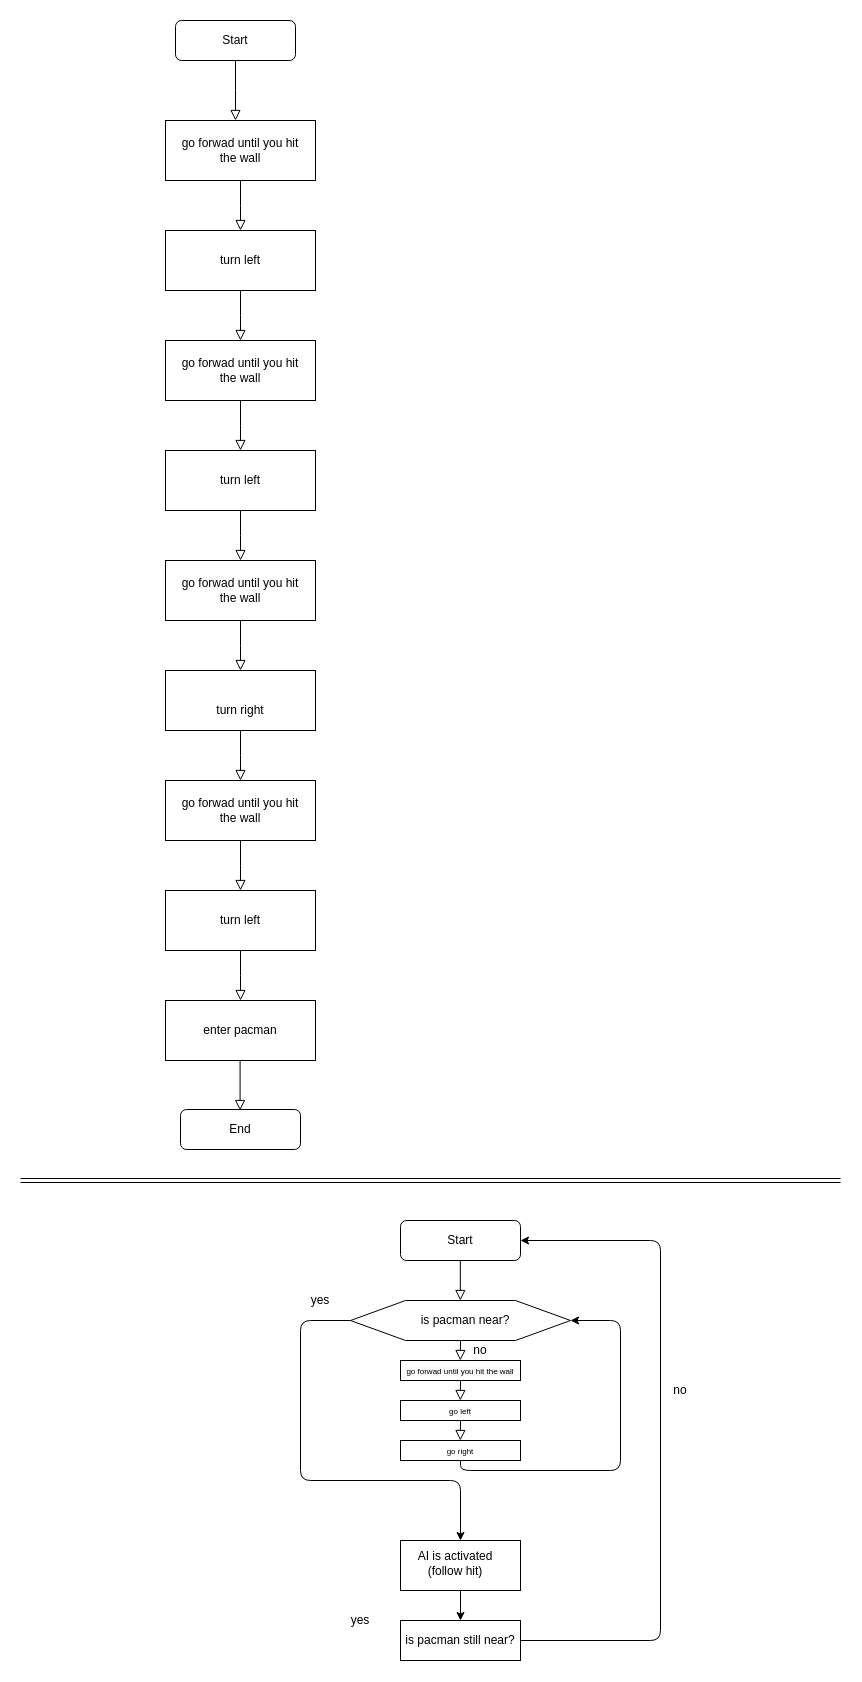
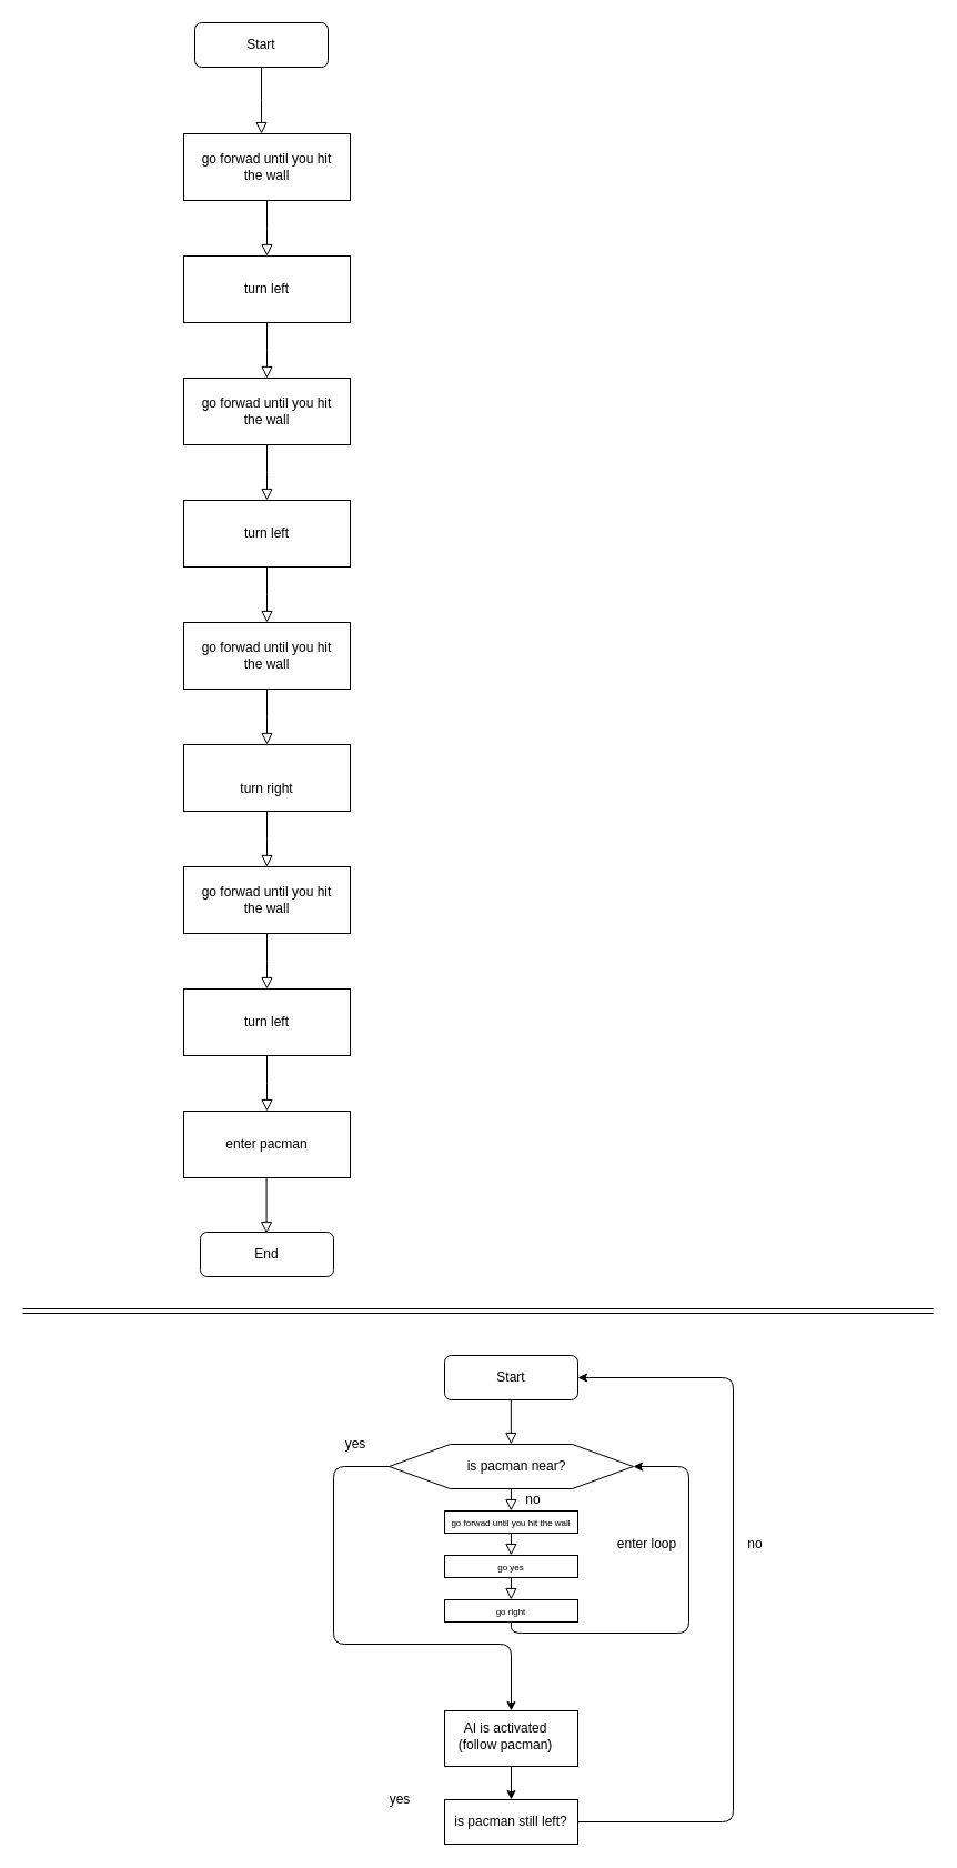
  <mxCell id="0" />
  <mxCell id="1" parent="0" />
  <mxCell id="2" value="" style="rounded=0;html=1;jettySize=auto;orthogonalLoop=1;fontSize=11;endArrow=block;endFill=0;endSize=8;strokeWidth=1;shadow=0;labelBackgroundColor=none;edgeStyle=orthogonalEdgeStyle;entryX=0.5;entryY=0;entryDx=0;entryDy=0;" parent="1" source="3" edge="1"><mxGeometry relative="1" as="geometry"><mxPoint x="235" y="120" as="targetPoint" /></mxGeometry></mxCell>
  <mxCell id="3" value="Start" style="rounded=1;whiteSpace=wrap;html=1;fontSize=12;glass=0;strokeWidth=1;shadow=0;" parent="1" vertex="1"><mxGeometry x="175" y="20" width="120" height="40" as="geometry" /></mxCell>
  <mxCell id="4" value="" style="rounded=0;html=1;jettySize=auto;orthogonalLoop=1;fontSize=11;endArrow=block;endFill=0;endSize=8;strokeWidth=1;shadow=0;labelBackgroundColor=none;edgeStyle=orthogonalEdgeStyle;exitX=0.5;exitY=1;exitDx=0;exitDy=0;" parent="1" source="5" edge="1"><mxGeometry y="40" relative="1" as="geometry"><mxPoint as="offset" /><mxPoint x="240" y="190" as="sourcePoint" /><mxPoint x="240" y="230" as="targetPoint" /></mxGeometry></mxCell>
  <mxCell id="5" value="" style="rounded=0;whiteSpace=wrap;html=1;" vertex="1" parent="1"><mxGeometry x="165" y="120" width="150" height="60" as="geometry" /></mxCell>
  <mxCell id="6" value="go forwad until you hit the wall" style="text;html=1;strokeColor=none;fillColor=none;align=center;verticalAlign=middle;whiteSpace=wrap;rounded=0;" vertex="1" parent="1"><mxGeometry x="175" y="140" width="130" height="20" as="geometry" /></mxCell>
  <mxCell id="7" value="" style="rounded=0;html=1;jettySize=auto;orthogonalLoop=1;fontSize=11;endArrow=block;endFill=0;endSize=8;strokeWidth=1;shadow=0;labelBackgroundColor=none;edgeStyle=orthogonalEdgeStyle;exitX=0.5;exitY=1;exitDx=0;exitDy=0;" edge="1" parent="1" source="8"><mxGeometry y="40" relative="1" as="geometry"><mxPoint as="offset" /><mxPoint x="240" y="300" as="sourcePoint" /><mxPoint x="240" y="340" as="targetPoint" /></mxGeometry></mxCell>
  <mxCell id="8" value="" style="rounded=0;whiteSpace=wrap;html=1;" vertex="1" parent="1"><mxGeometry x="165" y="230" width="150" height="60" as="geometry" /></mxCell>
  <mxCell id="9" value="turn left" style="text;html=1;strokeColor=none;fillColor=none;align=center;verticalAlign=middle;whiteSpace=wrap;rounded=0;" vertex="1" parent="1"><mxGeometry x="175" y="250" width="130" height="20" as="geometry" /></mxCell>
  <mxCell id="10" value="" style="rounded=0;html=1;jettySize=auto;orthogonalLoop=1;fontSize=11;endArrow=block;endFill=0;endSize=8;strokeWidth=1;shadow=0;labelBackgroundColor=none;edgeStyle=orthogonalEdgeStyle;exitX=0.5;exitY=1;exitDx=0;exitDy=0;" edge="1" parent="1" source="11"><mxGeometry y="40" relative="1" as="geometry"><mxPoint as="offset" /><mxPoint x="240" y="410" as="sourcePoint" /><mxPoint x="240" y="450" as="targetPoint" /></mxGeometry></mxCell>
  <mxCell id="11" value="" style="rounded=0;whiteSpace=wrap;html=1;" vertex="1" parent="1"><mxGeometry x="165" y="340" width="150" height="60" as="geometry" /></mxCell>
  <mxCell id="12" value="go forwad until you hit the wall" style="text;html=1;strokeColor=none;fillColor=none;align=center;verticalAlign=middle;whiteSpace=wrap;rounded=0;" vertex="1" parent="1"><mxGeometry x="175" y="360" width="130" height="20" as="geometry" /></mxCell>
  <mxCell id="13" value="" style="rounded=0;html=1;jettySize=auto;orthogonalLoop=1;fontSize=11;endArrow=block;endFill=0;endSize=8;strokeWidth=1;shadow=0;labelBackgroundColor=none;edgeStyle=orthogonalEdgeStyle;exitX=0.5;exitY=1;exitDx=0;exitDy=0;" edge="1" parent="1" source="14"><mxGeometry y="40" relative="1" as="geometry"><mxPoint as="offset" /><mxPoint x="240" y="520" as="sourcePoint" /><mxPoint x="240" y="560" as="targetPoint" /></mxGeometry></mxCell>
  <mxCell id="14" value="" style="rounded=0;whiteSpace=wrap;html=1;" vertex="1" parent="1"><mxGeometry x="165" y="450" width="150" height="60" as="geometry" /></mxCell>
  <mxCell id="15" value="turn left" style="text;html=1;strokeColor=none;fillColor=none;align=center;verticalAlign=middle;whiteSpace=wrap;rounded=0;" vertex="1" parent="1"><mxGeometry x="175" y="470" width="130" height="20" as="geometry" /></mxCell>
  <mxCell id="16" value="" style="rounded=0;html=1;jettySize=auto;orthogonalLoop=1;fontSize=11;endArrow=block;endFill=0;endSize=8;strokeWidth=1;shadow=0;labelBackgroundColor=none;edgeStyle=orthogonalEdgeStyle;exitX=0.5;exitY=1;exitDx=0;exitDy=0;" edge="1" parent="1" source="17"><mxGeometry y="40" relative="1" as="geometry"><mxPoint as="offset" /><mxPoint x="240" y="630" as="sourcePoint" /><mxPoint x="240" y="670" as="targetPoint" /></mxGeometry></mxCell>
  <mxCell id="17" value="" style="rounded=0;whiteSpace=wrap;html=1;" vertex="1" parent="1"><mxGeometry x="165" y="560" width="150" height="60" as="geometry" /></mxCell>
  <mxCell id="18" value="go forwad until you hit the wall" style="text;html=1;strokeColor=none;fillColor=none;align=center;verticalAlign=middle;whiteSpace=wrap;rounded=0;" vertex="1" parent="1"><mxGeometry x="175" y="580" width="130" height="20" as="geometry" /></mxCell>
  <mxCell id="19" value="" style="rounded=0;html=1;jettySize=auto;orthogonalLoop=1;fontSize=11;endArrow=block;endFill=0;endSize=8;strokeWidth=1;shadow=0;labelBackgroundColor=none;edgeStyle=orthogonalEdgeStyle;exitX=0.5;exitY=1;exitDx=0;exitDy=0;" edge="1" parent="1" source="20"><mxGeometry y="40" relative="1" as="geometry"><mxPoint as="offset" /><mxPoint x="240" y="740" as="sourcePoint" /><mxPoint x="240" y="780" as="targetPoint" /></mxGeometry></mxCell>
  <mxCell id="20" value="" style="rounded=0;whiteSpace=wrap;html=1;" vertex="1" parent="1"><mxGeometry x="165" y="670" width="150" height="60" as="geometry" /></mxCell>
  <mxCell id="21" value="turn right" style="text;html=1;strokeColor=none;fillColor=none;align=center;verticalAlign=middle;whiteSpace=wrap;rounded=0;" vertex="1" parent="1"><mxGeometry x="175" y="700" width="130" height="20" as="geometry" /></mxCell>
  <mxCell id="22" value="" style="rounded=0;html=1;jettySize=auto;orthogonalLoop=1;fontSize=11;endArrow=block;endFill=0;endSize=8;strokeWidth=1;shadow=0;labelBackgroundColor=none;edgeStyle=orthogonalEdgeStyle;exitX=0.5;exitY=1;exitDx=0;exitDy=0;" edge="1" parent="1" source="23"><mxGeometry y="40" relative="1" as="geometry"><mxPoint as="offset" /><mxPoint x="240" y="850" as="sourcePoint" /><mxPoint x="240" y="890" as="targetPoint" /></mxGeometry></mxCell>
  <mxCell id="23" value="" style="rounded=0;whiteSpace=wrap;html=1;" vertex="1" parent="1"><mxGeometry x="165" y="780" width="150" height="60" as="geometry" /></mxCell>
  <mxCell id="24" value="go forwad until you hit the wall" style="text;html=1;strokeColor=none;fillColor=none;align=center;verticalAlign=middle;whiteSpace=wrap;rounded=0;" vertex="1" parent="1"><mxGeometry x="175" y="800" width="130" height="20" as="geometry" /></mxCell>
  <mxCell id="25" value="" style="rounded=0;html=1;jettySize=auto;orthogonalLoop=1;fontSize=11;endArrow=block;endFill=0;endSize=8;strokeWidth=1;shadow=0;labelBackgroundColor=none;edgeStyle=orthogonalEdgeStyle;exitX=0.5;exitY=1;exitDx=0;exitDy=0;" edge="1" parent="1" source="26"><mxGeometry y="40" relative="1" as="geometry"><mxPoint as="offset" /><mxPoint x="240" y="960" as="sourcePoint" /><mxPoint x="240" y="1000" as="targetPoint" /></mxGeometry></mxCell>
  <mxCell id="26" value="" style="rounded=0;whiteSpace=wrap;html=1;" vertex="1" parent="1"><mxGeometry x="165" y="890" width="150" height="60" as="geometry" /></mxCell>
  <mxCell id="27" value="turn left" style="text;html=1;strokeColor=none;fillColor=none;align=center;verticalAlign=middle;whiteSpace=wrap;rounded=0;" vertex="1" parent="1"><mxGeometry x="175" y="910" width="130" height="20" as="geometry" /></mxCell>
  <mxCell id="28" value="" style="rounded=0;whiteSpace=wrap;html=1;" vertex="1" parent="1"><mxGeometry x="165" y="1000" width="150" height="60" as="geometry" /></mxCell>
  <mxCell id="29" value="enter pacman" style="text;html=1;strokeColor=none;fillColor=none;align=center;verticalAlign=middle;whiteSpace=wrap;rounded=0;" vertex="1" parent="1"><mxGeometry x="175" y="1020" width="130" height="20" as="geometry" /></mxCell>
  <mxCell id="30" value="End" style="rounded=1;whiteSpace=wrap;html=1;fontSize=12;glass=0;strokeWidth=1;shadow=0;" vertex="1" parent="1"><mxGeometry x="180" y="1109" width="120" height="40" as="geometry" /></mxCell>
  <mxCell id="31" value="" style="rounded=0;html=1;jettySize=auto;orthogonalLoop=1;fontSize=11;endArrow=block;endFill=0;endSize=8;strokeWidth=1;shadow=0;labelBackgroundColor=none;edgeStyle=orthogonalEdgeStyle;exitX=0.5;exitY=1;exitDx=0;exitDy=0;" edge="1" parent="1"><mxGeometry y="40" relative="1" as="geometry"><mxPoint as="offset" /><mxPoint x="239.58" y="1060" as="sourcePoint" /><mxPoint x="239.58" y="1110" as="targetPoint" /></mxGeometry></mxCell>
  <mxCell id="32" value="" style="rounded=0;html=1;jettySize=auto;orthogonalLoop=1;fontSize=11;endArrow=block;endFill=0;endSize=8;strokeWidth=1;shadow=0;labelBackgroundColor=none;edgeStyle=orthogonalEdgeStyle;" edge="1" parent="1"><mxGeometry relative="1" as="geometry"><mxPoint x="459.83" y="1300" as="targetPoint" /><mxPoint x="459.83" y="1260" as="sourcePoint" /><Array as="points"><mxPoint x="459.83" y="1260" /><mxPoint x="459.83" y="1260" /></Array></mxGeometry></mxCell>
  <mxCell id="33" value="Start" style="rounded=1;whiteSpace=wrap;html=1;fontSize=12;glass=0;strokeWidth=1;shadow=0;" vertex="1" parent="1"><mxGeometry x="400" y="1220" width="120" height="40" as="geometry" /></mxCell>
  <mxCell id="34" value="" style="shape=link;html=1;" edge="1" parent="1"><mxGeometry width="50" height="50" relative="1" as="geometry"><mxPoint y="1180" as="sourcePoint" x="20" /><mxPoint x="840" y="1180" as="targetPoint" /></mxGeometry></mxCell>
  <mxCell id="35" value="" style="shape=hexagon;perimeter=hexagonPerimeter2;whiteSpace=wrap;html=1;" vertex="1" parent="1"><mxGeometry x="350" y="1300" width="220" height="40" as="geometry" /></mxCell>
  <mxCell id="36" value="is pacman near?" style="text;html=1;strokeColor=none;fillColor=none;align=center;verticalAlign=middle;whiteSpace=wrap;rounded=0;" vertex="1" parent="1"><mxGeometry x="410" y="1310" width="110" height="20" as="geometry" /></mxCell>
  <mxCell id="37" value="" style="endArrow=classic;html=1;exitX=0;exitY=0.5;exitDx=0;exitDy=0;" edge="1" parent="1" source="35"><mxGeometry width="50" height="50" relative="1" as="geometry"><mxPoint x="400" y="1660" as="sourcePoint" /><mxPoint x="460" y="1540" as="targetPoint" /><Array as="points"><mxPoint x="300" y="1320" /><mxPoint x="300" y="1480" /><mxPoint x="460" y="1480" /></Array></mxGeometry></mxCell>
  <mxCell id="38" value="&lt;font style=&quot;font-size: 8px&quot;&gt;&lt;span style=&quot;color: rgb(0 , 0 , 0) ; font-family: &amp;#34;helvetica&amp;#34; ; font-style: normal ; font-weight: 400 ; letter-spacing: normal ; text-align: center ; text-indent: 0px ; text-transform: none ; word-spacing: 0px ; background-color: rgb(248 , 249 , 250) ; float: none ; display: inline&quot;&gt;go forwad until you hit the wall&lt;/span&gt;&lt;br&gt;&lt;/font&gt;" style="rounded=0;whiteSpace=wrap;html=1;" vertex="1" parent="1"><mxGeometry x="400" y="1360" width="120" height="20" as="geometry" /></mxCell>
  <mxCell id="39" value="" style="rounded=0;html=1;jettySize=auto;orthogonalLoop=1;fontSize=11;endArrow=block;endFill=0;endSize=8;strokeWidth=1;shadow=0;labelBackgroundColor=none;edgeStyle=orthogonalEdgeStyle;" edge="1" parent="1"><mxGeometry relative="1" as="geometry"><mxPoint x="459.8" y="1360" as="targetPoint" /><mxPoint x="460" y="1340" as="sourcePoint" /><Array as="points"><mxPoint x="460" y="1340" /></Array></mxGeometry></mxCell>
- <mxCell id="40" value="&lt;font style=&quot;font-size: 8px&quot;&gt;&lt;span style=&quot;color: rgb(0 , 0 , 0) ; font-family: &amp;#34;helvetica&amp;#34; ; font-style: normal ; font-weight: 400 ; letter-spacing: normal ; text-align: center ; text-indent: 0px ; text-transform: none ; word-spacing: 0px ; background-color: rgb(248 , 249 , 250) ; float: none ; display: inline&quot;&gt;go left&lt;/span&gt;&lt;br&gt;&lt;/font&gt;" style="rounded=0;whiteSpace=wrap;html=1;" vertex="1" parent="1"><mxGeometry x="400" y="1400" width="120" height="20" as="geometry" /></mxCell>
+ <mxCell id="40" value="&lt;font style=&quot;font-size: 8px&quot;&gt;&lt;span style=&quot;color: rgb(0 , 0 , 0) ; font-family: &amp;#34;helvetica&amp;#34; ; font-style: normal ; font-weight: 400 ; letter-spacing: normal ; text-align: center ; text-indent: 0px ; text-transform: none ; word-spacing: 0px ; background-color: rgb(248 , 249 , 250) ; float: none ; display: inline&quot;&gt;go yes&lt;/span&gt;&lt;br&gt;&lt;/font&gt;" style="rounded=0;whiteSpace=wrap;html=1;" vertex="1" parent="1"><mxGeometry x="400" y="1400" width="120" height="20" as="geometry" /></mxCell>
  <mxCell id="41" value="" style="rounded=0;html=1;jettySize=auto;orthogonalLoop=1;fontSize=11;endArrow=block;endFill=0;endSize=8;strokeWidth=1;shadow=0;labelBackgroundColor=none;edgeStyle=orthogonalEdgeStyle;" edge="1" parent="1"><mxGeometry relative="1" as="geometry"><mxPoint x="459.8" y="1400" as="targetPoint" /><mxPoint x="460" y="1380" as="sourcePoint" /><Array as="points"><mxPoint x="460" y="1380" /></Array></mxGeometry></mxCell>
  <mxCell id="42" value="&lt;font style=&quot;font-size: 8px&quot;&gt;go right&lt;/font&gt;" style="rounded=0;whiteSpace=wrap;html=1;" vertex="1" parent="1"><mxGeometry x="400" y="1440" width="120" height="20" as="geometry" /></mxCell>
  <mxCell id="43" value="" style="rounded=0;html=1;jettySize=auto;orthogonalLoop=1;fontSize=11;endArrow=block;endFill=0;endSize=8;strokeWidth=1;shadow=0;labelBackgroundColor=none;edgeStyle=orthogonalEdgeStyle;" edge="1" parent="1"><mxGeometry relative="1" as="geometry"><mxPoint x="459.8" y="1440" as="targetPoint" /><mxPoint x="460" y="1420" as="sourcePoint" /><Array as="points"><mxPoint x="460" y="1420" /></Array></mxGeometry></mxCell>
  <mxCell id="44" value="" style="endArrow=classic;html=1;exitX=0.5;exitY=1;exitDx=0;exitDy=0;entryX=1;entryY=0.5;entryDx=0;entryDy=0;" edge="1" parent="1" source="42" target="35"><mxGeometry width="50" height="50" relative="1" as="geometry"><mxPoint x="480" y="1360" as="sourcePoint" /><mxPoint x="530" y="1310" as="targetPoint" /><Array as="points"><mxPoint x="460" y="1470" /><mxPoint x="620" y="1470" /><mxPoint x="620" y="1320" /></Array></mxGeometry></mxCell>
+ <mxCell id="45" value="enter loop" style="text;html=1;strokeColor=none;fillColor=none;align=center;verticalAlign=middle;whiteSpace=wrap;rounded=0;" vertex="1" parent="1"><mxGeometry x="550" y="1380" width="65" height="20" as="geometry" /></mxCell>
  <mxCell id="46" value="" style="rounded=0;whiteSpace=wrap;html=1;" vertex="1" parent="1"><mxGeometry x="400" y="1540" width="120" height="50" as="geometry" /></mxCell>
- <mxCell id="47" value="AI is activated&lt;br&gt;(follow hit)" style="text;html=1;strokeColor=none;fillColor=none;align=center;verticalAlign=middle;whiteSpace=wrap;rounded=0;" vertex="1" parent="1"><mxGeometry x="400" y="1545" width="110" height="35" as="geometry" /></mxCell>
+ <mxCell id="47" value="AI is activated&lt;br&gt;(follow pacman)" style="text;html=1;strokeColor=none;fillColor=none;align=center;verticalAlign=middle;whiteSpace=wrap;rounded=0;" vertex="1" parent="1"><mxGeometry x="400" y="1545" width="110" height="35" as="geometry" /></mxCell>
  <mxCell id="48" value="" style="endArrow=classic;html=1;exitX=0.5;exitY=1;exitDx=0;exitDy=0;" edge="1" parent="1" source="46"><mxGeometry width="50" height="50" relative="1" as="geometry"><mxPoint x="480" y="1530" as="sourcePoint" /><mxPoint x="460" y="1620" as="targetPoint" /></mxGeometry></mxCell>
- <mxCell id="49" value="is pacman still near?" style="rounded=0;whiteSpace=wrap;html=1;" vertex="1" parent="1"><mxGeometry x="400" y="1620" width="120" height="40" as="geometry" /></mxCell>
+ <mxCell id="49" value="is pacman still left?" style="rounded=0;whiteSpace=wrap;html=1;" vertex="1" parent="1"><mxGeometry x="400" y="1620" width="120" height="40" as="geometry" /></mxCell>
  <mxCell id="50" value="yes" style="text;html=1;strokeColor=none;fillColor=none;align=center;verticalAlign=middle;whiteSpace=wrap;rounded=0;" vertex="1" parent="1"><mxGeometry x="340" y="1610" width="40" height="20" as="geometry" /></mxCell>
  <mxCell id="51" value="" style="endArrow=classic;html=1;exitX=1;exitY=0.5;exitDx=0;exitDy=0;entryX=1;entryY=0.5;entryDx=0;entryDy=0;" edge="1" parent="1" source="49" target="33"><mxGeometry width="50" height="50" relative="1" as="geometry"><mxPoint x="480" y="1530" as="sourcePoint" /><mxPoint x="700" y="1640" as="targetPoint" /><Array as="points"><mxPoint x="660" y="1640" /><mxPoint x="660" y="1240" /></Array></mxGeometry></mxCell>
  <mxCell id="52" value="no" style="text;html=1;strokeColor=none;fillColor=none;align=center;verticalAlign=middle;whiteSpace=wrap;rounded=0;" vertex="1" parent="1"><mxGeometry x="660" y="1380" width="40" height="20" as="geometry" /></mxCell>
  <mxCell id="53" value="yes" style="text;html=1;strokeColor=none;fillColor=none;align=center;verticalAlign=middle;whiteSpace=wrap;rounded=0;" vertex="1" parent="1"><mxGeometry x="300" y="1290" width="40" height="20" as="geometry" /></mxCell>
  <mxCell id="54" value="no" style="text;html=1;strokeColor=none;fillColor=none;align=center;verticalAlign=middle;whiteSpace=wrap;rounded=0;" vertex="1" parent="1"><mxGeometry x="460" y="1340" width="40" height="20" as="geometry" /></mxCell>
